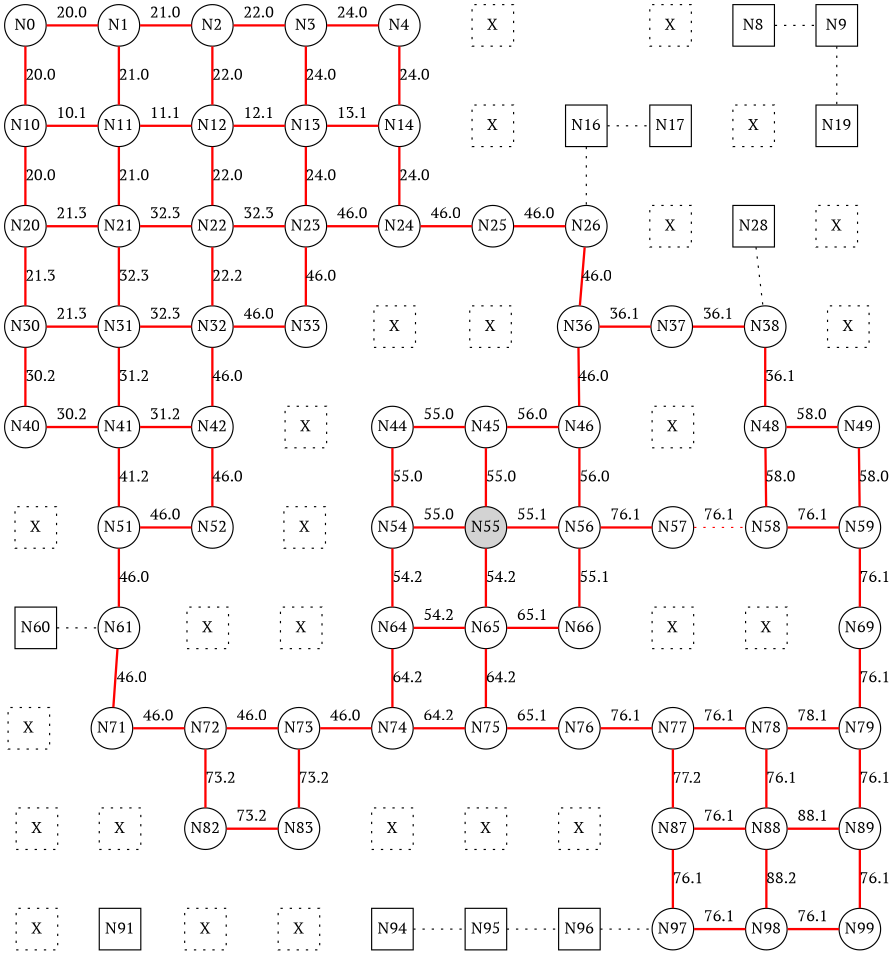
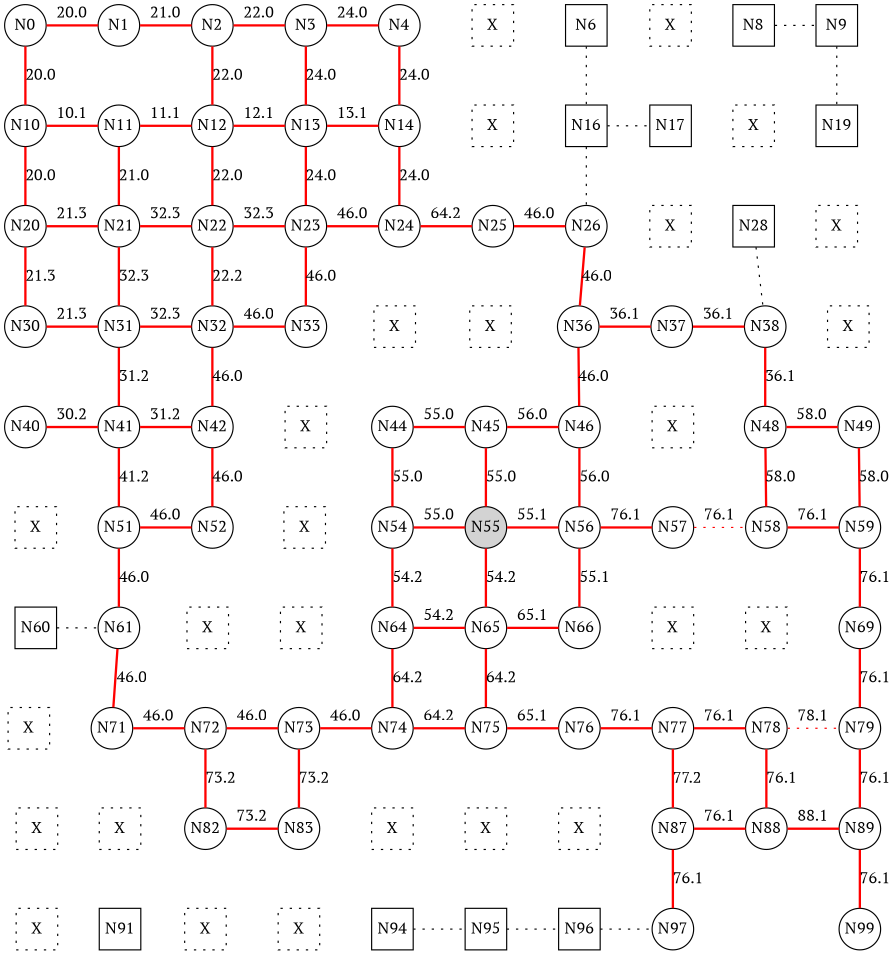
  digraph {
    fontname="PT Serif"
    node [fixedsize=true fontname="PT Serif" shape=circle]
    edge [dir=none fontname="PT Serif" style=bold]
    N0
    N1
    N2
    N3
    N4
    n6 [label=X shape=square style=dotted]
+   N6 [shape=square]
    n8 [label=X shape=square style=dotted]
    N8 [shape=square]
    N9 [shape=square]
    N10
    N11
    N12
    N13
    N14
    n16 [label=X shape=square style=dotted]
    N16 [shape=square]
    N17 [shape=square]
    n19 [label=X shape=square style=dotted]
    N19 [shape=square]
    N20
    N21
    N22
    N23
    N24
    N25
    N26
    n28 [label=X shape=square style=dotted]
    N28 [shape=square]
    n30 [label=X shape=square style=dotted]
    N30
    N31
    N32
    N33
    n35 [label=X shape=square style=dotted]
    n36 [label=X shape=square style=dotted]
    N36
    N37
    N38
    n40 [label=X shape=square style=dotted]
    N40
    N41
    N42
    n44 [label=X shape=square style=dotted]
    N44
    N45
    N46
    n48 [label=X shape=square style=dotted]
    N48
    N49
    n51 [label=X shape=square style=dotted]
    N51
    N52
    n54 [label=X shape=square style=dotted]
    N54
    N55 [style=filled]
    N56
    N57
    N58
    N59
    N60 [shape=square]
    N61
    n63 [label=X shape=square style=dotted]
    n64 [label=X shape=square style=dotted]
    N64
    N65
    N66
    n68 [label=X shape=square style=dotted]
    n69 [label=X shape=square style=dotted]
    N69
    n71 [label=X shape=square style=dotted]
    N71
    N72
    N73
    N74
    N75
    N76
    N77
    N78
    N79
    n81 [label=X shape=square style=dotted]
    n82 [label=X shape=square style=dotted]
    N82
    N83
    n85 [label=X shape=square style=dotted]
    n86 [label=X shape=square style=dotted]
    n87 [label=X shape=square style=dotted]
    N87
    N88
    N89
    n91 [label=X shape=square style=dotted]
    N91 [shape=square]
    n93 [label=X shape=square style=dotted]
    n94 [label=X shape=square style=dotted]
    N94 [shape=square]
    N95 [shape=square]
    N96 [shape=square]
    N97
-   N98
    N99
    subgraph sub_1 {
      rank=same
      N0
      N1
      N2
      N3
      N4
      n6
+     N6
      n8
      N8
      N9
    }
    subgraph sub_2 {
      rank=same
      N10
      N11
      N12
      N13
      N14
      n16
      N16
      N17
      n19
      N19
    }
    subgraph sub_3 {
      rank=same
      N20
      N21
      N22
      N23
      N24
      N25
      N26
      n28
      N28
      n30
    }
    subgraph sub_4 {
      rank=same
      N30
      N31
      N32
      N33
      n35
      n36
      N36
      N37
      N38
      n40
    }
    subgraph sub_5 {
      rank=same
      N40
      N41
      N42
      n44
      N44
      N45
      N46
      n48
      N48
      N49
    }
    subgraph sub_6 {
      rank=same
      n51
      N51
      N52
      n54
      N54
      N55
      N56
      N57
      N58
      N59
    }
    subgraph sub_7 {
      rank=same
      N60
      N61
      n63
      n64
      N64
      N65
      N66
      n68
      n69
      N69
    }
    subgraph sub_8 {
      rank=same
      n71
      N71
      N72
      N73
      N74
      N75
      N76
      N77
      N78
      N79
    }
    subgraph sub_9 {
      rank=same
      n81
      n82
      N82
      N83
      n85
      n86
      n87
      N87
      N88
      N89
    }
    subgraph sub_10 {
      rank=same
      n91
      N91
      n93
      n94
      N94
      N95
      N96
      N97
-     N98
      N99
    }
    N0 -> N1 [color=red label=20.0]
    N0 -> N10 [color=red label=20.0]
    N1 -> N2 [color=red label=21.0]
-   N1 -> N11 [color=red label=21.0]
    N2 -> N3 [color=red label=22.0]
    N2 -> N12 [color=red label=22.0]
    N3 -> N4 [color=red label=24.0]
    N3 -> N13 [color=red label=24.0]
    N4 -> n6 [label=" " style=invis]
    N4 -> N14 [color=red label=24.0]
+   n6 -> N6 [label=" " style=invis]
    n6 -> n16 [label=" " style=invis]
+   N6 -> n8 [label=" " style=invis]
+   N6 -> N16 [style=dotted]
    n8 -> N8 [label=" " style=invis]
    n8 -> N17 [label=" " style=invis]
    N8 -> N9 [style=dotted]
    N8 -> n19 [label=" " style=invis]
    N9 -> N19 [style=dotted]
    N10 -> N11 [color=red label=10.1]
    N10 -> N20 [color=red label=20.0]
    N11 -> N12 [color=red label=11.1]
    N11 -> N21 [color=red label=21.0]
    N12 -> N13 [color=red label=12.1]
    N12 -> N22 [color=red label=22.0]
    N13 -> N14 [color=red label=13.1]
    N13 -> N23 [color=red label=24.0]
    N14 -> n16 [label=" " style=invis]
    N14 -> N24 [color=red label=24.0]
    n16 -> N16 [label=" " style=invis]
    n16 -> N25 [label=" " style=invis]
    N16 -> N17 [style=dotted]
    N16 -> N26 [style=dotted]
    N17 -> n19 [label=" " style=invis]
    N17 -> n28 [label=" " style=invis]
    n19 -> N19 [label=" " style=invis]
    n19 -> N28 [label=" " style=invis]
    N19 -> n30 [label=" " style=invis]
    N20 -> N21 [color=red label=21.3]
    N20 -> N30 [color=red label=21.3]
    N21 -> N22 [color=red label=32.3]
    N21 -> N31 [color=red label=32.3]
    N22 -> N23 [color=red label=32.3]
    N22 -> N32 [color=red label=22.2]
    N23 -> N24 [color=red label=46.0]
    N23 -> N33 [color=red label=46.0]
-   N24 -> N25 [color=red label=46.0]
+   N24 -> N25 [color=red label=64.2]
    N24 -> n35 [label=" " style=invis]
    N25 -> N26 [color=red label=46.0]
    N25 -> n36 [label=" " style=invis]
    N26 -> n28 [label=" " style=invis]
    N26 -> N36 [color=red label=46.0]
    n28 -> N28 [label=" " style=invis]
    n28 -> N37 [label=" " style=invis]
    N28 -> n30 [label=" " style=invis]
    N28 -> N38 [style=dotted]
    n30 -> n40 [label=" " style=invis]
    N30 -> N31 [color=red label=21.3]
-   N30 -> N40 [color=red label=30.2]
    N31 -> N32 [color=red label=32.3]
    N31 -> N41 [color=red label=31.2]
    N32 -> N33 [color=red label=46.0]
    N32 -> N42 [color=red label=46.0]
    N33 -> n35 [label=" " style=invis]
    N33 -> n44 [label=" " style=invis]
    n35 -> n36 [label=" " style=invis]
    n35 -> N44 [label=" " style=invis]
    n36 -> N36 [label=" " style=invis]
    n36 -> N45 [label=" " style=invis]
    N36 -> N37 [color=red label=36.1]
    N36 -> N46 [color=red label=46.0]
    N37 -> N38 [color=red label=36.1]
    N37 -> n48 [label=" " style=invis]
    N38 -> n40 [label=" " style=invis]
    N38 -> N48 [color=red label=36.1]
    n40 -> N49 [label=" " style=invis]
    N40 -> N41 [color=red label=30.2]
    N40 -> n51 [label=" " style=invis]
    N41 -> N42 [color=red label=31.2]
    N41 -> N51 [color=red label=41.2]
    N42 -> n44 [label=" " style=invis]
    N42 -> N52 [color=red label=46.0]
    n44 -> N44 [label=" " style=invis]
    n44 -> n54 [label=" " style=invis]
    N44 -> N45 [color=red label=55.0]
    N44 -> N54 [color=red label=55.0]
    N45 -> N46 [color=red label=56.0]
    N45 -> N55 [color=red label=55.0]
    N46 -> n48 [label=" " style=invis]
    N46 -> N56 [color=red label=56.0]
    n48 -> N48 [label=" " style=invis]
    n48 -> N57 [label=" " style=invis]
    N48 -> N49 [color=red label=58.0]
    N48 -> N58 [color=red label=58.0]
    N49 -> N59 [color=red label=58.0]
    n51 -> N51 [label=" " style=invis]
    n51 -> N60 [label=" " style=invis]
    N51 -> N52 [color=red label=46.0]
    N51 -> N61 [color=red label=46.0]
    N52 -> n54 [label=" " style=invis]
    N52 -> n63 [label=" " style=invis]
    n54 -> N54 [label=" " style=invis]
    n54 -> n64 [label=" " style=invis]
    N54 -> N55 [color=red label=55.0]
    N54 -> N64 [color=red label=54.2]
    N55 -> N56 [color=red label=55.1]
    N55 -> N65 [color=red label=54.2]
    N56 -> N57 [color=red label=76.1]
    N56 -> N66 [color=red label=55.1]
    N57 -> N58 [color=red label=76.1 style=dotted]
    N57 -> n68 [label=" " style=invis]
    N58 -> N59 [color=red label=76.1]
    N58 -> n69 [label=" " style=invis]
    N59 -> N69 [color=red label=76.1]
    N60 -> N61 [style=dotted]
    N60 -> n71 [label=" " style=invis]
    N61 -> n63 [label=" " style=invis]
    N61 -> N71 [color=red label=46.0]
    n63 -> n64 [label=" " style=invis]
    n63 -> N72 [label=" " style=invis]
    n64 -> N64 [label=" " style=invis]
    n64 -> N73 [label=" " style=invis]
    N64 -> N65 [color=red label=54.2]
    N64 -> N74 [color=red label=64.2]
    N65 -> N66 [color=red label=65.1]
    N65 -> N75 [color=red label=64.2]
    N66 -> n68 [label=" " style=invis]
    n68 -> n69 [label=" " style=invis]
    n68 -> N77 [label=" " style=invis]
    n69 -> N69 [label=" " style=invis]
    n69 -> N78 [label=" " style=invis]
    N69 -> N79 [color=red label=76.1]
    n71 -> N71 [label=" " style=invis]
    n71 -> n81 [label=" " style=invis]
    N71 -> N72 [color=red label=46.0]
    N71 -> n82 [label=" " style=invis]
    N72 -> N73 [color=red label=46.0]
    N72 -> N82 [color=red label=73.2]
    N73 -> N74 [color=red label=46.0]
    N73 -> N83 [color=red label=73.2]
    N74 -> N75 [color=red label=64.2]
    N74 -> n85 [label=" " style=invis]
    N75 -> N76 [color=red label=65.1]
    N75 -> n86 [label=" " style=invis]
    N76 -> N77 [color=red label=76.1]
    N76 -> n87 [label=" " style=invis]
    N77 -> N78 [color=red label=76.1]
    N77 -> N87 [color=red label=77.2]
-   N78 -> N79 [color=red label=78.1]
+   N78 -> N79 [color=red label=78.1 style=dotted]
    N78 -> N88 [color=red label=76.1]
    N79 -> N89 [color=red label=76.1]
    n81 -> n82 [label=" " style=invis]
    n81 -> n91 [label=" " style=invis]
    n82 -> N82 [label=" " style=invis]
    n82 -> N91 [label=" " style=invis]
    N82 -> N83 [color=red label=73.2]
    N82 -> n93 [label=" " style=invis]
    N83 -> n85 [label=" " style=invis]
    N83 -> n94 [label=" " style=invis]
    n85 -> n86 [label=" " style=invis]
    n85 -> N94 [label=" " style=invis]
    n86 -> n87 [label=" " style=invis]
    n86 -> N95 [label=" " style=invis]
    n87 -> N87 [label=" " style=invis]
    n87 -> N96 [label=" " style=invis]
    N87 -> N88 [color=red label=76.1]
    N87 -> N97 [color=red label=76.1]
    N88 -> N89 [color=red label=88.1]
-   N88 -> N98 [color=red label=88.2]
    N89 -> N99 [color=red label=76.1]
    n91 -> N91 [label=" " style=invis]
    N91 -> n93 [label=" " style=invis]
    n93 -> n94 [label=" " style=invis]
    n94 -> N94 [label=" " style=invis]
    N94 -> N95 [style=dotted]
    N95 -> N96 [style=dotted]
    N96 -> N97 [style=dotted]
-   N97 -> N98 [color=red label=76.1]
-   N98 -> N99 [color=red label=76.1]
  }
